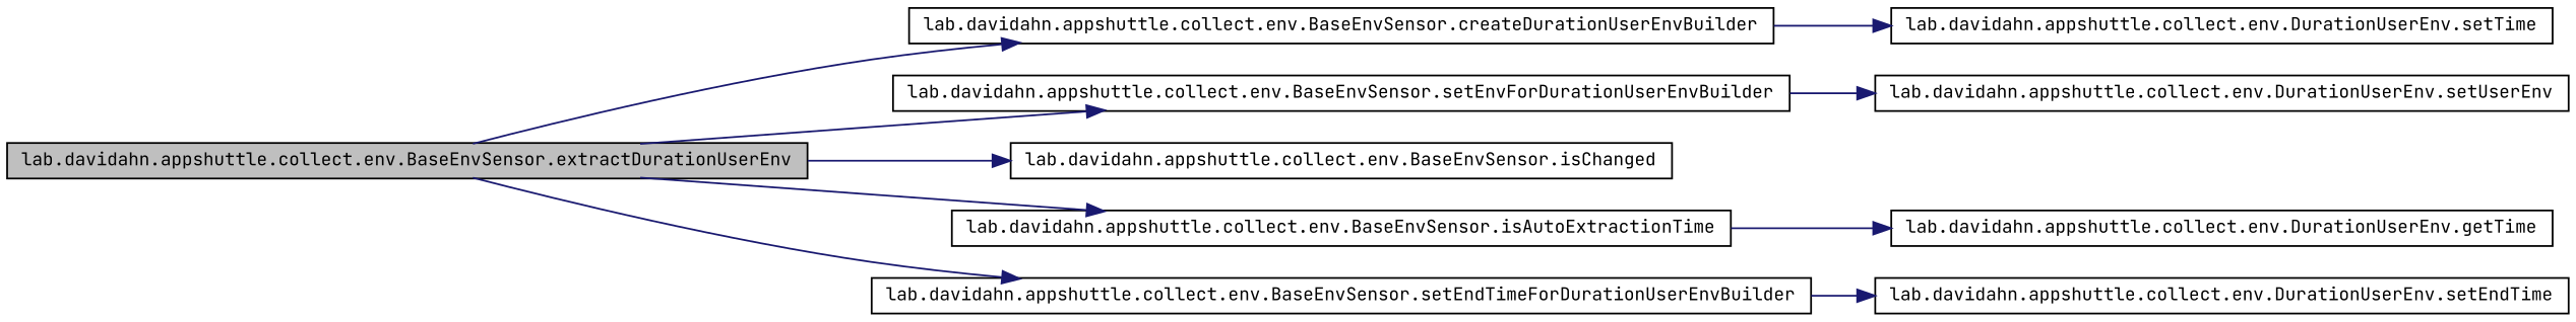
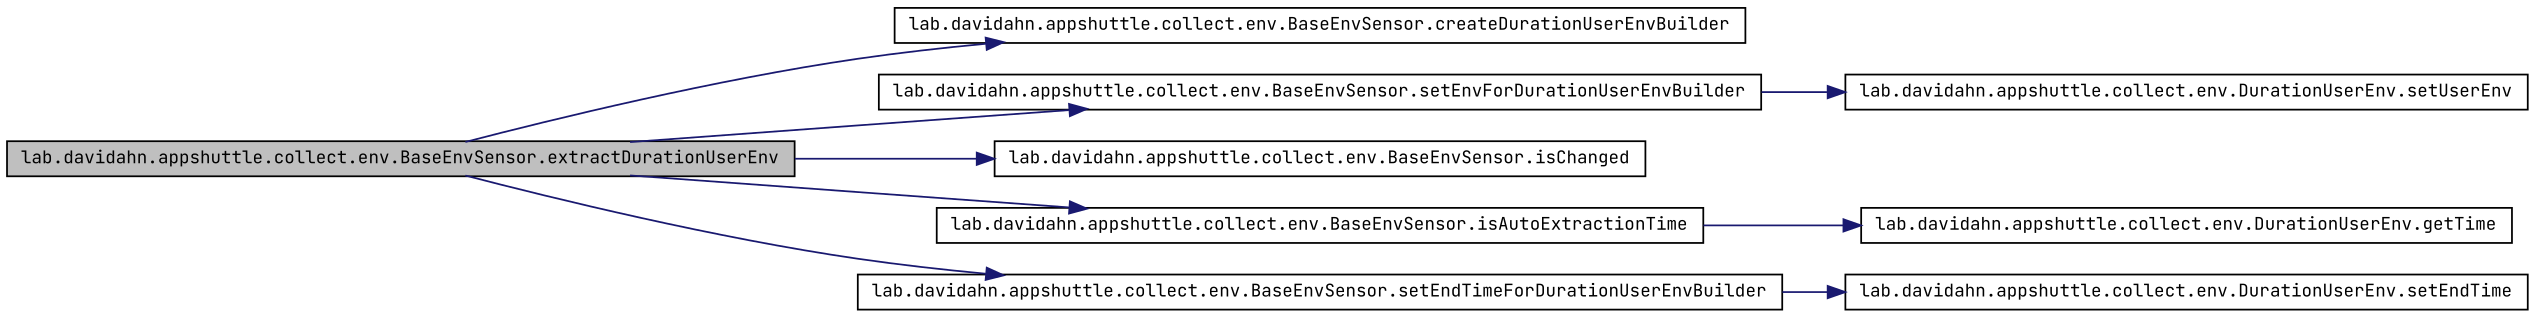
  digraph {
    rankdir=LR
    fontname="JetBrains Mono"
    node [color=black fillcolor=white fontname="JetBrains Mono" fontsize=10 shape=record style=filled]
    edge [color=midnightblue fontname="JetBrains Mono" fontsize=10 labelfontname=Helvetica labelfontsize=10 style=solid]
    n1 [fillcolor=grey75 fontcolor=black height=0.2 label="lab.davidahn.appshuttle.collect.env.BaseEnvSensor.extractDurationUserEnv" width=0.4]
    n2 [height=0.2 label="lab.davidahn.appshuttle.collect.env.BaseEnvSensor.createDurationUserEnvBuilder" width=0.4]
    n3 [height=0.2 label="lab.davidahn.appshuttle.collect.env.BaseEnvSensor.setEnvForDurationUserEnvBuilder" width=0.4]
    n4 [height=0.2 label="lab.davidahn.appshuttle.collect.env.BaseEnvSensor.isChanged" width=0.4]
    n5 [height=0.2 label="lab.davidahn.appshuttle.collect.env.BaseEnvSensor.isAutoExtractionTime" width=0.4]
    n6 [height=0.2 label="lab.davidahn.appshuttle.collect.env.BaseEnvSensor.setEndTimeForDurationUserEnvBuilder" width=0.4]
-   n7 [height=0.2 label="lab.davidahn.appshuttle.collect.env.DurationUserEnv.setTime" width=0.4]
    n8 [height=0.2 label="lab.davidahn.appshuttle.collect.env.DurationUserEnv.setUserEnv" width=0.4]
    n9 [height=0.2 label="lab.davidahn.appshuttle.collect.env.DurationUserEnv.getTime" width=0.4]
    n10 [height=0.2 label="lab.davidahn.appshuttle.collect.env.DurationUserEnv.setEndTime" width=0.4]
    n1 -> n2
    n1 -> n3
    n1 -> n4
    n1 -> n5
    n1 -> n6
-   n2 -> n7
    n3 -> n8
    n5 -> n9
    n6 -> n10
  }
